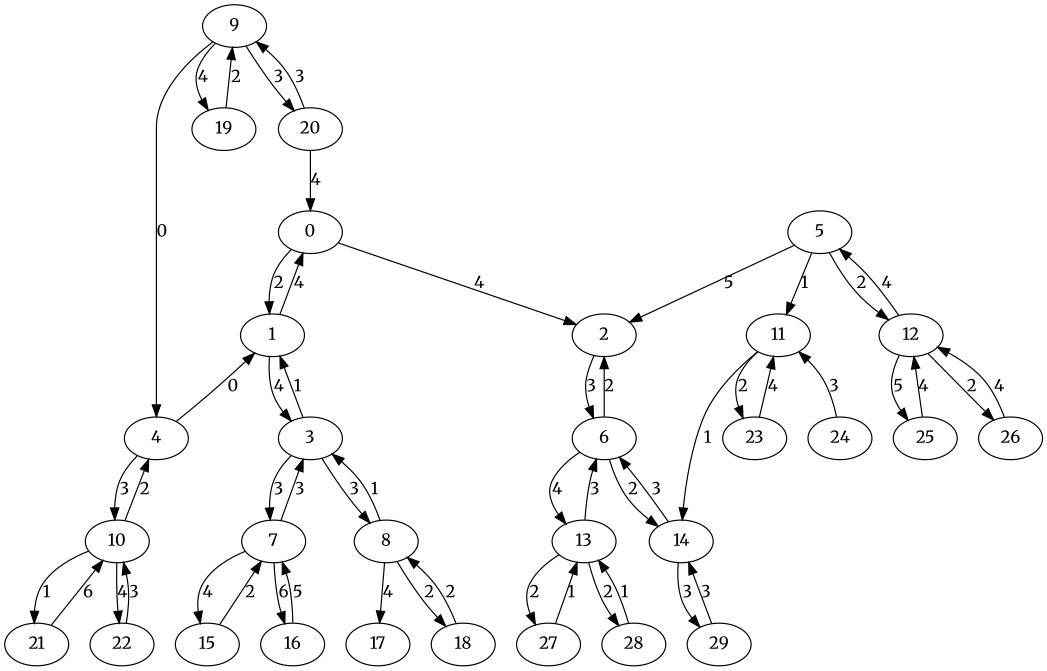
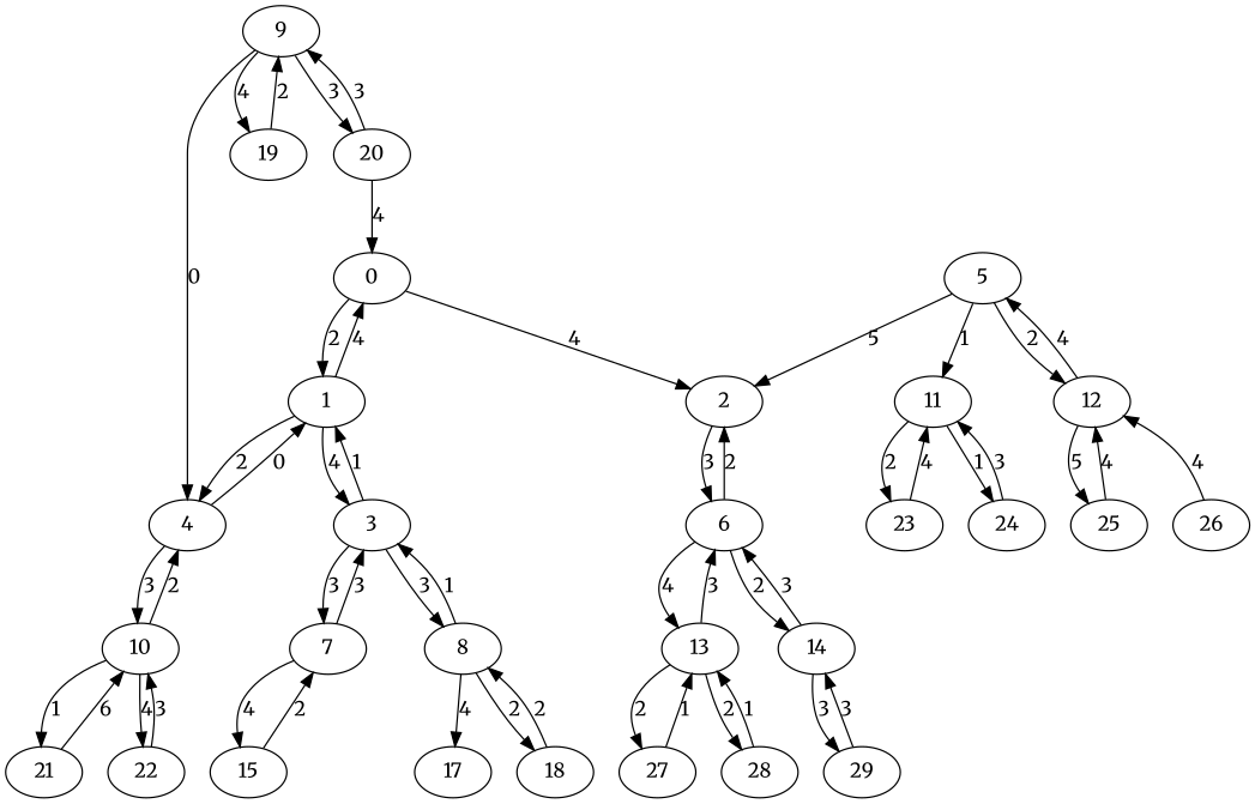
  strict digraph {
    fontname=Merriweather
    node [fontname=Merriweather]
    edge [fontname=Merriweather]
    0
    1
    2
    3
    4
    6
    7
    8
    10
    13
    14
    15
-   16
    17
    18
    21
    22
    27
    28
    29
    5
    11
    12
    23
    24
    25
    26
    9
    19
    20
    0 -> 1 [label=2]
    0 -> 2 [label=4]
    1 -> 0 [label=4]
    1 -> 3 [label=4]
+   1 -> 4 [label=2]
    2 -> 6 [label=3]
    3 -> 1 [label=1]
    3 -> 7 [label=3]
    3 -> 8 [label=3]
    4 -> 1 [label=0]
    4 -> 10 [label=3]
    6 -> 2 [label=2]
    6 -> 13 [label=4]
    6 -> 14 [label=2]
    7 -> 3 [label=3]
    7 -> 15 [label=4]
-   7 -> 16 [label=6]
    8 -> 3 [label=1]
    8 -> 17 [label=4]
    8 -> 18 [label=2]
    10 -> 4 [label=2]
    10 -> 21 [label=1]
    10 -> 22 [label=4]
    13 -> 6 [label=3]
    13 -> 27 [label=2]
    13 -> 28 [label=2]
    14 -> 6 [label=3]
    14 -> 29 [label=3]
    15 -> 7 [label=2]
-   16 -> 7 [label=5]
    18 -> 8 [label=2]
    21 -> 10 [label=6]
    22 -> 10 [label=3]
    27 -> 13 [label=1]
    28 -> 13 [label=1]
    29 -> 14 [label=3]
    5 -> 2 [label=5]
    5 -> 11 [label=1]
    5 -> 12 [label=2]
    11 -> 23 [label=2]
-   11 -> 14 [label=1]
+   11 -> 24 [label=1]
    12 -> 5 [label=4]
    12 -> 25 [label=5]
-   12 -> 26 [label=2]
    23 -> 11 [label=4]
    24 -> 11 [label=3]
    25 -> 12 [label=4]
    26 -> 12 [label=4]
    9 -> 4 [label=0]
    9 -> 19 [label=4]
    9 -> 20 [label=3]
    19 -> 9 [label=2]
    20 -> 0 [label=4]
    20 -> 9 [label=3]
  }
